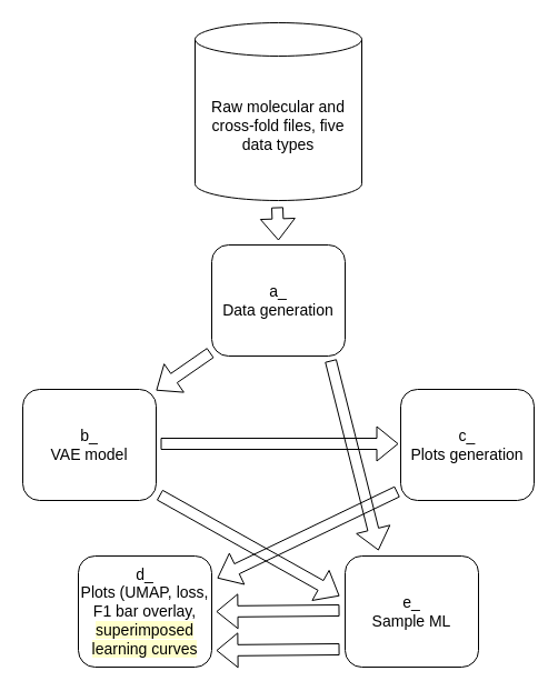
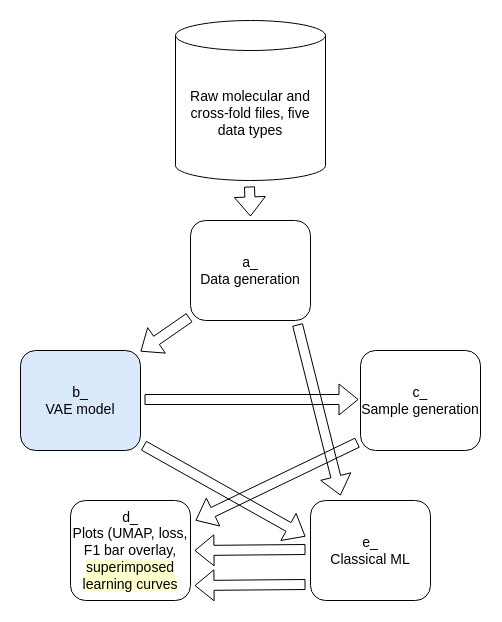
  <mxCell id="0" />
  <mxCell id="1" parent="0" />
  <mxCell id="2" value="&lt;font style=&quot;font-size: 14px;&quot;&gt;Raw molecular and cross-fold files, five data types&lt;/font&gt;" style="shape=cylinder3;whiteSpace=wrap;html=1;boundedLbl=1;backgroundOutline=1;size=15;" vertex="1" parent="1"><mxGeometry x="175" y="20" width="150" height="160" as="geometry" /></mxCell>
  <mxCell id="3" value="a_&lt;br&gt;Data generation" style="rounded=1;whiteSpace=wrap;html=1;fontSize=14;" vertex="1" parent="1"><mxGeometry x="190" y="220" width="120" height="100" as="geometry" /></mxCell>
- <mxCell id="4" value="c_&lt;br&gt;Plots generation" style="rounded=1;whiteSpace=wrap;html=1;fontSize=14;" vertex="1" parent="1"><mxGeometry x="360" y="350" width="120" height="100" as="geometry" /></mxCell>
- <mxCell id="5" value="b_&lt;br&gt;VAE model" style="rounded=1;whiteSpace=wrap;html=1;fontSize=14;" vertex="1" parent="1"><mxGeometry x="20" y="350" width="120" height="100" as="geometry" /></mxCell>
- <mxCell id="6" value="e_&lt;br&gt;Sample ML" style="rounded=1;whiteSpace=wrap;html=1;fontSize=14;" vertex="1" parent="1"><mxGeometry x="310" y="500" width="120" height="100" as="geometry" /></mxCell>
+ <mxCell id="4" value="c_&lt;br&gt;Sample generation" style="rounded=1;whiteSpace=wrap;html=1;fontSize=14;" vertex="1" parent="1"><mxGeometry x="360" y="350" width="120" height="100" as="geometry" /></mxCell>
+ <mxCell id="5" value="b_&lt;br&gt;VAE model" style="rounded=1;whiteSpace=wrap;html=1;fontSize=14;fillColor=#dae8fc;" vertex="1" parent="1"><mxGeometry x="20" y="350" width="120" height="100" as="geometry" /></mxCell>
+ <mxCell id="6" value="e_&lt;br&gt;Classical ML" style="rounded=1;whiteSpace=wrap;html=1;fontSize=14;" vertex="1" parent="1"><mxGeometry x="310" y="500" width="120" height="100" as="geometry" /></mxCell>
  <mxCell id="7" value="d_&lt;br&gt;Plots (UMAP, loss, F1 bar overlay, &lt;span style=&quot;background-color: rgb(255, 255, 204);&quot;&gt;superimposed learning curves&lt;/span&gt;" style="rounded=1;whiteSpace=wrap;html=1;fontSize=14;" vertex="1" parent="1"><mxGeometry x="70" y="500" width="120" height="100" as="geometry" /></mxCell>
  <mxCell id="8" value="" style="shape=flexArrow;endArrow=classic;html=1;rounded=0;fontSize=14;" edge="1" parent="1"><mxGeometry width="50" height="50" relative="1" as="geometry"><mxPoint x="189" y="317" as="sourcePoint" /><mxPoint x="140" y="351" as="targetPoint" /></mxGeometry></mxCell>
  <mxCell id="9" value="" style="shape=flexArrow;endArrow=classic;html=1;rounded=0;fontSize=14;" edge="1" parent="1"><mxGeometry width="50" height="50" relative="1" as="geometry"><mxPoint x="297" y="324" as="sourcePoint" /><mxPoint x="340" y="495" as="targetPoint" /></mxGeometry></mxCell>
  <mxCell id="10" value="" style="shape=flexArrow;endArrow=classic;html=1;rounded=0;fontSize=14;" edge="1" parent="1"><mxGeometry width="50" height="50" relative="1" as="geometry"><mxPoint x="144" y="399" as="sourcePoint" /><mxPoint x="358" y="399" as="targetPoint" /></mxGeometry></mxCell>
  <mxCell id="11" value="" style="shape=flexArrow;endArrow=classic;html=1;rounded=0;fontSize=14;" edge="1" parent="1"><mxGeometry width="50" height="50" relative="1" as="geometry"><mxPoint x="249" y="186" as="sourcePoint" /><mxPoint x="250" y="216" as="targetPoint" /></mxGeometry></mxCell>
  <mxCell id="12" value="" style="shape=flexArrow;endArrow=classic;html=1;rounded=0;fontSize=14;" edge="1" parent="1"><mxGeometry width="50" height="50" relative="1" as="geometry"><mxPoint x="143" y="445" as="sourcePoint" /><mxPoint x="305" y="536" as="targetPoint" /></mxGeometry></mxCell>
  <mxCell id="13" value="" style="shape=flexArrow;endArrow=classic;html=1;rounded=0;fontSize=14;entryX=1.033;entryY=0.61;entryDx=0;entryDy=0;entryPerimeter=0;" edge="1" parent="1"><mxGeometry width="50" height="50" relative="1" as="geometry"><mxPoint x="305" y="549" as="sourcePoint" /><mxPoint x="193.96" y="550" as="targetPoint" /></mxGeometry></mxCell>
  <mxCell id="14" value="" style="shape=flexArrow;endArrow=classic;html=1;rounded=0;fontSize=14;" edge="1" parent="1"><mxGeometry width="50" height="50" relative="1" as="geometry"><mxPoint x="357" y="442" as="sourcePoint" /><mxPoint x="195" y="520" as="targetPoint" /></mxGeometry></mxCell>
  <mxCell id="15" value="" style="shape=flexArrow;endArrow=classic;html=1;rounded=0;fontSize=14;entryX=1.033;entryY=0.61;entryDx=0;entryDy=0;entryPerimeter=0;" edge="1" parent="1"><mxGeometry width="50" height="50" relative="1" as="geometry"><mxPoint x="305.04" y="584" as="sourcePoint" /><mxPoint x="194" y="585" as="targetPoint" /></mxGeometry></mxCell>
